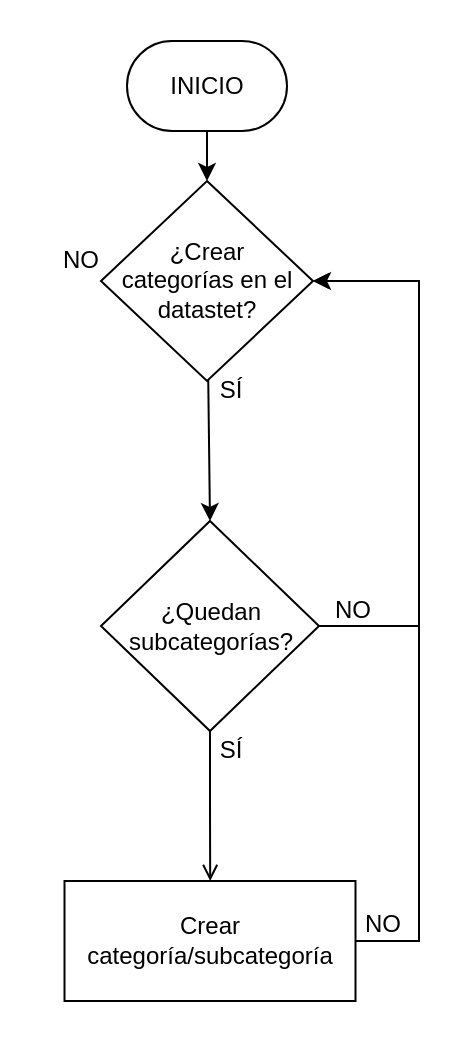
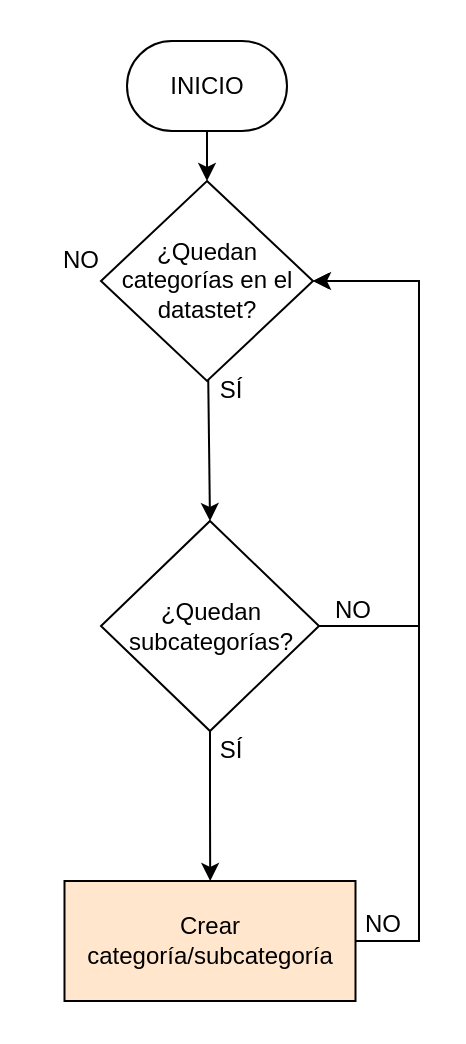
  <mxCell id="0" />
  <mxCell id="1" parent="0" />
  <mxCell id="2" style="edgeStyle=none;html=1;entryX=0.5;entryY=0;entryDx=0;entryDy=0;" parent="1" source="3" target="8" edge="1"><mxGeometry relative="1" as="geometry"><mxPoint x="103" y="260" as="targetPoint" /></mxGeometry></mxCell>
- <mxCell id="3" value="¿Crear &lt;br&gt;categorías en el &lt;br&gt;datastet?" style="shape=rhombus;html=1;dashed=0;whitespace=wrap;perimeter=rhombusPerimeter;" parent="1" vertex="1"><mxGeometry x="50" y="90" width="106" height="100" as="geometry" /></mxCell>
+ <mxCell id="3" value="¿Quedan &lt;br&gt;categorías en el &lt;br&gt;datastet?" style="shape=rhombus;html=1;dashed=0;whitespace=wrap;perimeter=rhombusPerimeter;" parent="1" vertex="1"><mxGeometry x="50" y="90" width="106" height="100" as="geometry" /></mxCell>
  <mxCell id="4" style="edgeStyle=none;html=1;entryX=0.5;entryY=0;entryDx=0;entryDy=0;exitX=0.5;exitY=0.5;exitDx=0;exitDy=15;exitPerimeter=0;" parent="1" source="11" target="3" edge="1"><mxGeometry relative="1" as="geometry"><mxPoint x="103" y="0" as="sourcePoint" /></mxGeometry></mxCell>
  <mxCell id="5" value="SÍ" style="text;html=1;align=center;verticalAlign=middle;resizable=0;points=[];autosize=1;strokeColor=none;fillColor=none;" parent="1" vertex="1"><mxGeometry x="100" y="180" width="30" height="30" as="geometry" /></mxCell>
- <mxCell id="6" value="" style="edgeStyle=orthogonalEdgeStyle;rounded=0;orthogonalLoop=1;jettySize=auto;html=1;endArrow=open;" parent="1" source="8" target="14" edge="1"><mxGeometry relative="1" as="geometry" /></mxCell>
+ <mxCell id="6" value="" style="edgeStyle=orthogonalEdgeStyle;rounded=0;orthogonalLoop=1;jettySize=auto;html=1;" parent="1" source="8" target="14" edge="1"><mxGeometry relative="1" as="geometry" /></mxCell>
  <mxCell id="7" style="edgeStyle=orthogonalEdgeStyle;rounded=0;orthogonalLoop=1;jettySize=auto;html=1;entryX=1;entryY=0.5;entryDx=0;entryDy=0;" edge="1" parent="1" source="8" target="3"><mxGeometry relative="1" as="geometry"><Array as="points"><mxPoint x="209" y="313" /><mxPoint x="209" y="140" /></Array></mxGeometry></mxCell>
  <mxCell id="8" value="&lt;font style=&quot;font-size: 12px;&quot;&gt;¿Quedan &lt;br&gt;subcategorías?&lt;br&gt;&lt;/font&gt;" style="shape=rhombus;html=1;dashed=0;whitespace=wrap;perimeter=rhombusPerimeter;" parent="1" vertex="1"><mxGeometry x="50" y="260" width="109" height="105" as="geometry" /></mxCell>
  <mxCell id="9" value="NO" style="text;html=1;align=center;verticalAlign=middle;resizable=0;points=[];autosize=1;strokeColor=none;fillColor=none;" parent="1" vertex="1"><mxGeometry x="156" y="290" width="40" height="30" as="geometry" /></mxCell>
  <mxCell id="10" value="SÍ" style="text;html=1;align=center;verticalAlign=middle;resizable=0;points=[];autosize=1;strokeColor=none;fillColor=none;" parent="1" vertex="1"><mxGeometry x="100" y="360" width="30" height="30" as="geometry" /></mxCell>
  <mxCell id="11" value="INICIO" style="html=1;dashed=0;whitespace=wrap;shape=mxgraph.dfd.start" parent="1" vertex="1"><mxGeometry x="63" y="20" width="80" height="45" as="geometry" /></mxCell>
  <mxCell id="12" value="NO" style="text;html=1;align=center;verticalAlign=middle;resizable=0;points=[];autosize=1;strokeColor=none;fillColor=none;" parent="1" vertex="1"><mxGeometry x="20" y="115" width="40" height="30" as="geometry" /></mxCell>
  <mxCell id="13" style="edgeStyle=orthogonalEdgeStyle;rounded=0;orthogonalLoop=1;jettySize=auto;html=1;entryX=1;entryY=0.5;entryDx=0;entryDy=0;exitX=1;exitY=0.5;exitDx=0;exitDy=0;endArrow=open;" parent="1" source="14" target="3" edge="1"><mxGeometry relative="1" as="geometry"><Array as="points"><mxPoint x="209" y="470" /><mxPoint x="209" y="140" /></Array></mxGeometry></mxCell>
- <mxCell id="14" value="Crear categoría/subcategoría" style="whiteSpace=wrap;html=1;dashed=0;" parent="1" vertex="1"><mxGeometry x="31.75" y="440" width="145.5" height="60" as="geometry" /></mxCell>
+ <mxCell id="14" value="Crear categoría/subcategoría" style="whiteSpace=wrap;html=1;dashed=0;fillColor=#ffe6cc;" parent="1" vertex="1"><mxGeometry x="31.75" y="440" width="145.5" height="60" as="geometry" /></mxCell>
  <mxCell id="15" value="NO" style="text;html=1;align=center;verticalAlign=middle;resizable=0;points=[];autosize=1;strokeColor=none;fillColor=none;" parent="1" vertex="1"><mxGeometry x="171" y="447" width="40" height="30" as="geometry" /></mxCell>
